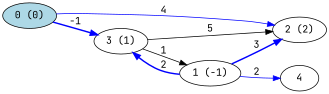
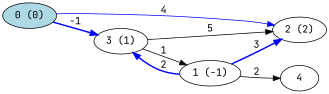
  digraph {
    fontname="JetBrains Mono"
    rankdir=LR
    node [fontname="JetBrains Mono"]
    edge [color=blue fontname="JetBrains Mono"]
    n1 [fillcolor=lightblue label="0 (0)" style=filled]
    n2 [label="2 (2)"]
    n3 [label="3 (1)"]
    n4 [label="1 (-1)"]
    4
    n1 -> n2 [label=4]
    n1 -> n3 [label=-1 penwidth=2.0]
    n3 -> n2 [label=5 color=""]
    n3 -> n4 [label=1 color=""]
    n4 -> n2 [label=3 penwidth=2.0]
    n4 -> n3 [label=2 penwidth=2.0]
-   n4 -> 4 [label=2]
+   n4 -> 4 [label=2 color=""]
  }
